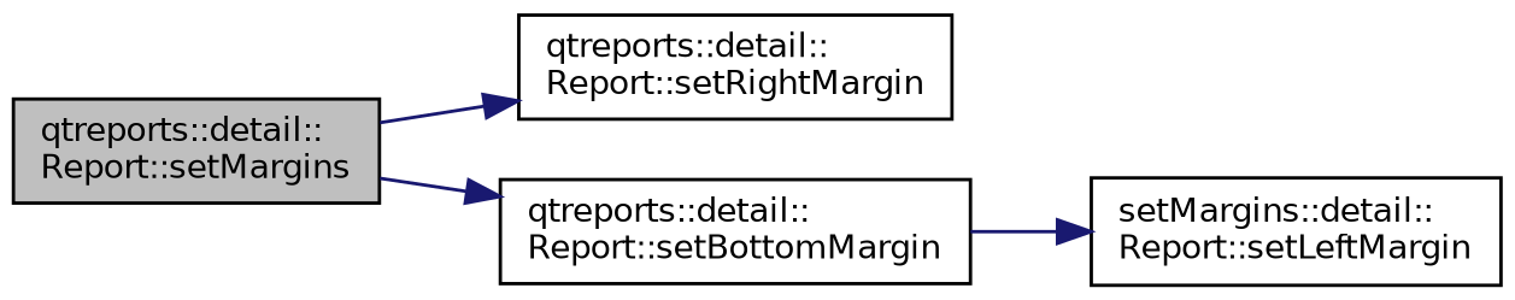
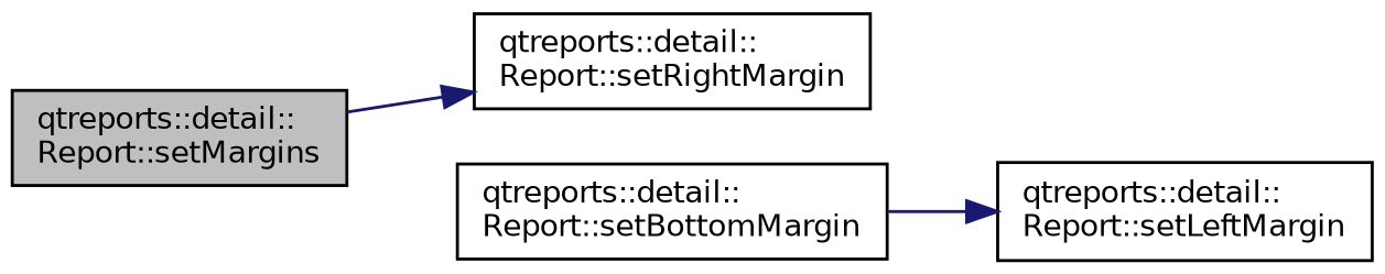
  digraph {
    rankdir=LR
    node [color=black fontname=Helvetica fontsize=10 shape=record]
    edge [color=midnightblue fontname=Helvetica fontsize=10 labelfontname=Helvetica labelfontsize=10 style=solid]
    n1 [fillcolor=grey75 fontcolor=black height=0.2 label="qtreports::detail::\lReport::setMargins" style=filled width=0.4]
    n2 [height=0.2 label="qtreports::detail::\lReport::setRightMargin" width=0.4]
    n3 [height=0.2 label="qtreports::detail::\lReport::setBottomMargin" width=0.4]
-   n4 [height=0.2 label="setMargins::detail::\lReport::setLeftMargin" width=0.4]
+   n4 [height=0.2 label="qtreports::detail::\lReport::setLeftMargin" width=0.4]
    n1 -> n2
-   n1 -> n3
    n3 -> n4
  }
